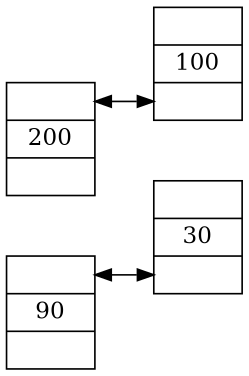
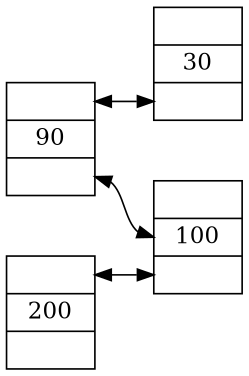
  digraph {
    compound=true
    nodesep=0.5
    rankdir=LR
    node [shape=record]
    edge [dir=both headport=f2 tailport=f0]
    n1 [height=.1 label="<f0> |<f1>30|<f2>"]
    n2 [height=.1 label="<f0> |<f1>90|<f2>"]
    n3 [height=.1 label="<f0> |<f1>100|<f2>"]
    n4 [height=.1 label="<f0> |<f1>200|<f2>"]
    n2 -> n1
+   n2 -> n3 [headport=f1 tailport=f2]
    n4 -> n3
  }
